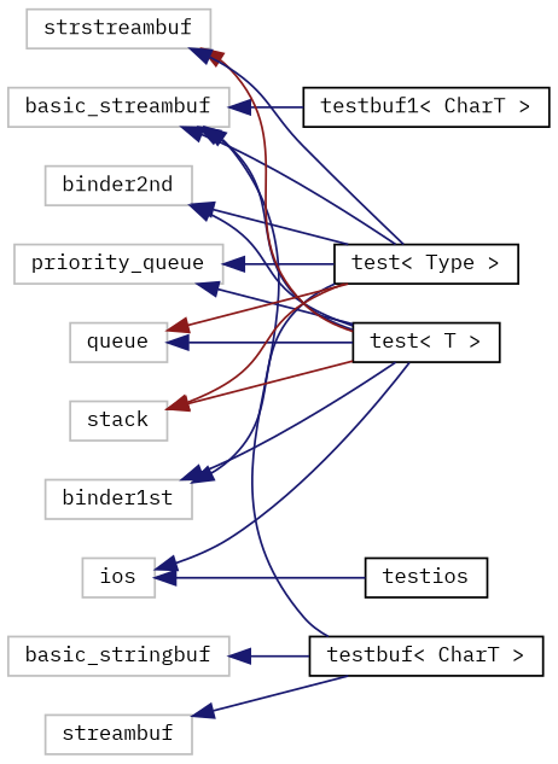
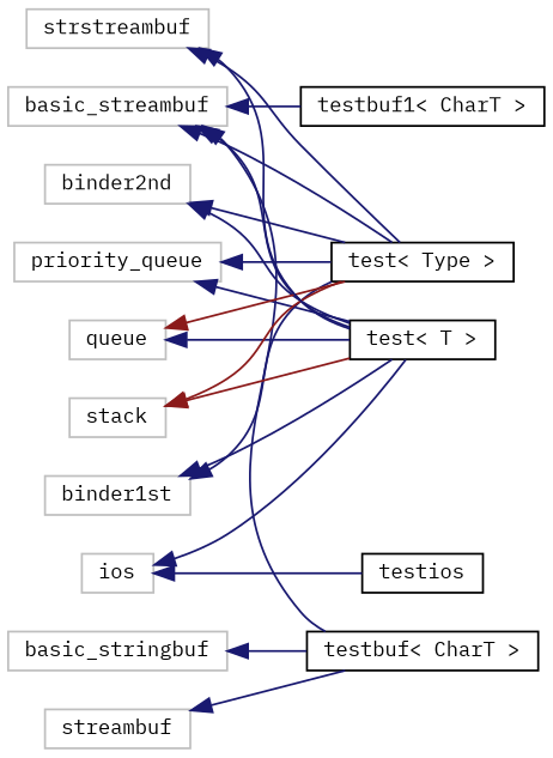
  digraph {
    fontname="IBM Plex Mono"
    rankdir=LR
    node [color=grey75 fillcolor=white fontname="IBM Plex Mono" fontsize=10 shape=record style=filled]
    edge [color=midnightblue dir=back fontname="IBM Plex Mono" fontsize=10 labelfontname=Helvetica labelfontsize=10 style=solid]
    n1 [height=0.2 label=basic_streambuf width=0.4]
    n2 [color=black height=0.2 label="test\< T \>" width=0.4]
    n3 [color=black height=0.2 label="test\< Type \>" width=0.4]
    n4 [color=black height=0.2 label="testbuf\< CharT \>" width=0.4]
    n5 [color=black height=0.2 label="testbuf1\< CharT \>" width=0.4]
    n6 [height=0.2 label=basic_stringbuf width=0.4]
    n7 [height=0.2 label=binder1st width=0.4]
    n8 [height=0.2 label=binder2nd width=0.4]
    n9 [height=0.2 label=ios width=0.4]
    n10 [color=black height=0.2 label=testios width=0.4]
    n11 [height=0.2 label=priority_queue width=0.4]
    n12 [height=0.2 label=queue width=0.4]
    n13 [height=0.2 label=stack width=0.4]
    n14 [height=0.2 label=streambuf width=0.4]
    n15 [height=0.2 label=strstreambuf width=0.4]
    n1 -> n2
    n1 -> n3
    n1 -> n4
    n1 -> n5
    n6 -> n4
    n7 -> n2
    n7 -> n3
    n8 -> n2
    n8 -> n3
    n9 -> n2
    n9 -> n10
    n11 -> n2
    n11 -> n3
    n12 -> n2
    n12 -> n3 [color=firebrick4]
    n13 -> n2 [color=firebrick4]
    n13 -> n3 [color=firebrick4]
    n14 -> n4
-   n15 -> n2 [color=firebrick4]
+   n15 -> n2
    n15 -> n3
  }
